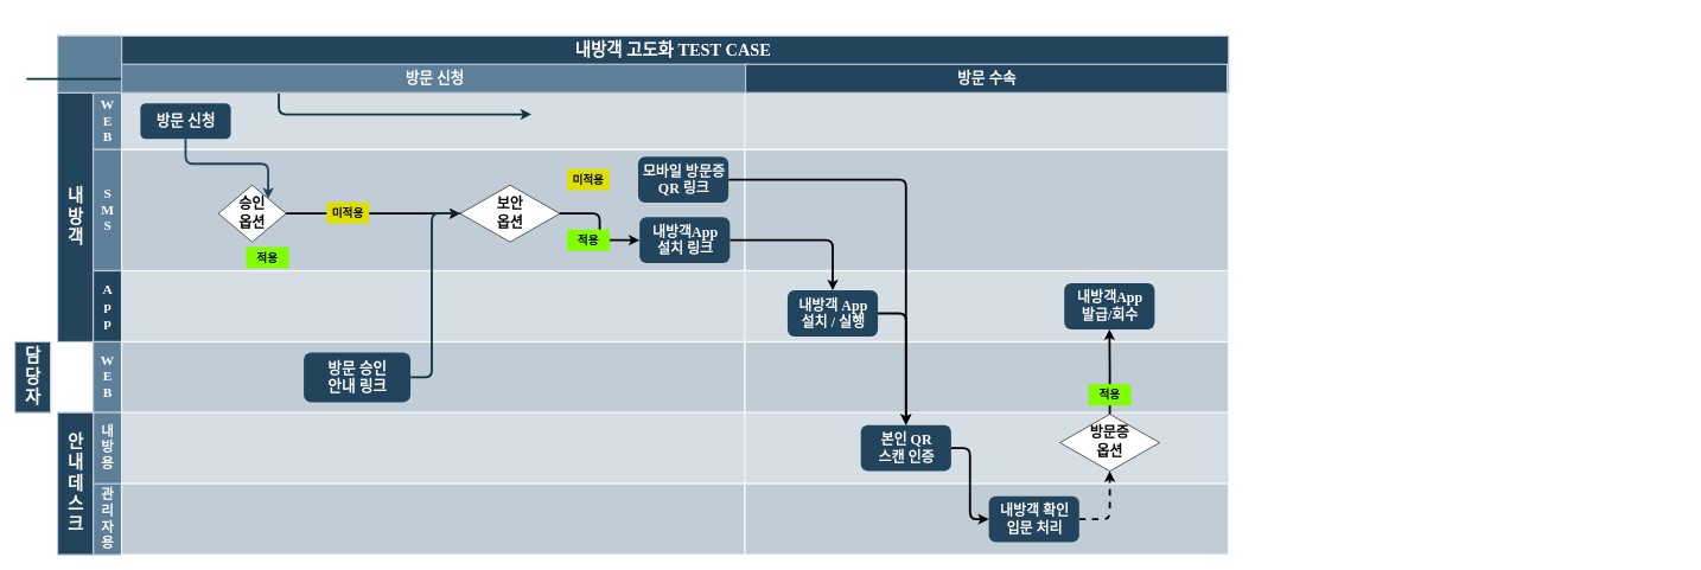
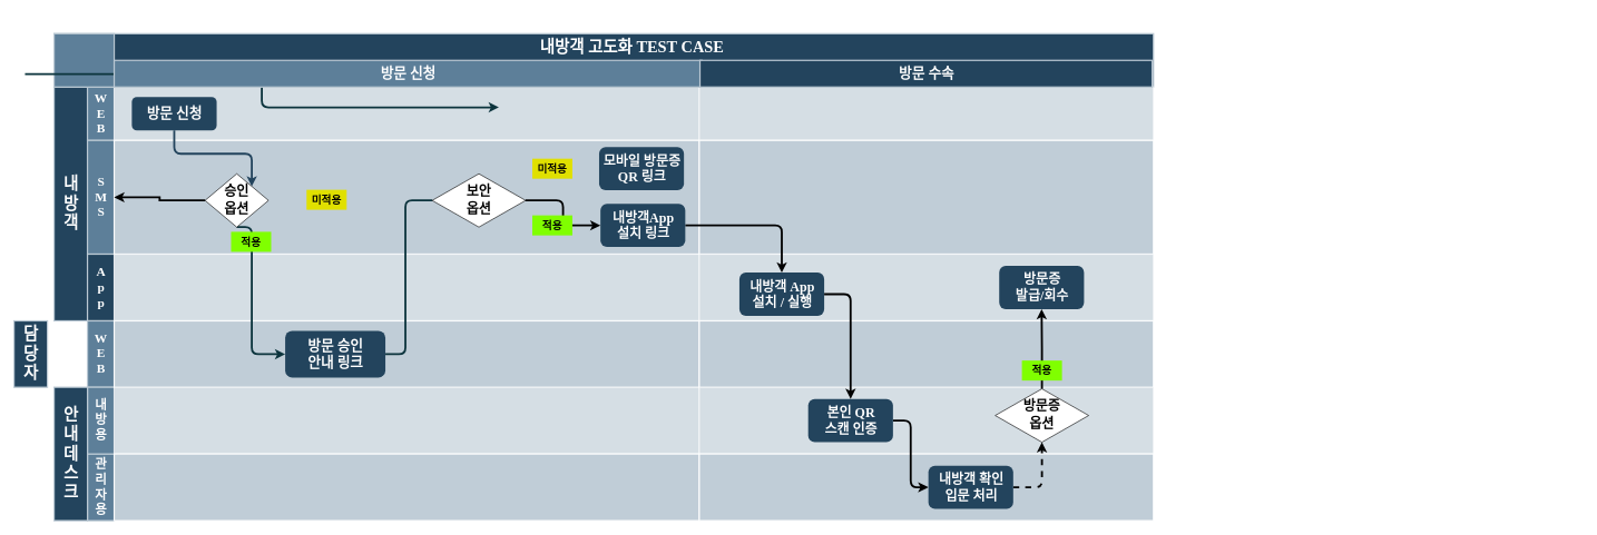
  <mxCell id="0" />
  <mxCell id="1" parent="0" />
  <mxCell id="2" value="&lt;b&gt;내방객 고도화 TEST CASE&lt;/b&gt;" style="strokeColor=#BAC8D3;fillColor=#23445D;fontSize=24;strokeWidth=2;fontFamily=Noto Sans Korean;html=1;fontColor=#FFFFFF;fontStyle=0;spacingBottom=8;spacingRight=0;spacingLeft=83;verticalAlign=top;fontSource=https%3A%2F%2Ffonts.googleapis.com%2Fcss%3Ffamily%3DNoto%2BSans%2BKorean;" parent="1" vertex="1"><mxGeometry x="80" y="50" width="1646" height="80" as="geometry" /></mxCell>
  <mxCell id="3" value="내&lt;div&gt;방&lt;/div&gt;&lt;div&gt;객&lt;/div&gt;" style="strokeColor=#BAC8D3;fillColor=#23445D;fontSize=24;strokeWidth=2;horizontal=1;fontFamily=Noto Sans Korean;html=1;fontColor=#FFFFFF;fontStyle=1;fontSource=https%3A%2F%2Ffonts.googleapis.com%2Fcss%3Ffamily%3DNoto%2BSans%2BKorean;" parent="1" vertex="1"><mxGeometry x="80" y="130" width="50" height="350.5" as="geometry" /></mxCell>
  <mxCell id="4" value="W&lt;div&gt;E&lt;/div&gt;&lt;div&gt;B&lt;/div&gt;" style="strokeColor=#BAC8D3;fillColor=#5d7f99;fontSize=19;strokeWidth=2;horizontal=1;fontFamily=Noto Sans Korean;html=1;labelBackgroundColor=none;fontColor=#FFFFFF;fontStyle=1;fontSource=https%3A%2F%2Ffonts.googleapis.com%2Fcss%3Ffamily%3DNoto%2BSans%2BKorean;" parent="1" vertex="1"><mxGeometry x="130" y="130" width="40" height="80" as="geometry" /></mxCell>
  <mxCell id="5" value="" style="strokeColor=#BAC8D3;fillColor=#5d7f99;fontSize=19;strokeWidth=2;fontFamily=Noto Sans Korean;html=1;labelBackgroundColor=none;fontColor=#FFFFFF;fontSource=https%3A%2F%2Ffonts.googleapis.com%2Fcss%3Ffamily%3DNoto%2BSans%2BKorean;" parent="1" vertex="1"><mxGeometry x="80" y="50" width="90" height="80" as="geometry" /></mxCell>
  <mxCell id="6" value="S&lt;div&gt;M&lt;/div&gt;&lt;div&gt;S&lt;/div&gt;" style="strokeColor=#BAC8D3;fillColor=#5d7f99;fontSize=19;strokeWidth=2;horizontal=1;fontFamily=Noto Sans Korean;html=1;labelBackgroundColor=none;fontColor=#FFFFFF;fontStyle=1;fontSource=https%3A%2F%2Ffonts.googleapis.com%2Fcss%3Ffamily%3DNoto%2BSans%2BKorean;" parent="1" vertex="1"><mxGeometry x="130" y="210" width="40" height="170.5" as="geometry" /></mxCell>
  <mxCell id="7" value="A&lt;div&gt;p&lt;/div&gt;&lt;div&gt;p&lt;/div&gt;" style="strokeColor=#BAC8D3;fillColor=#23445d;fontSize=19;strokeWidth=2;horizontal=1;fontFamily=Noto Sans Korean;html=1;labelBackgroundColor=none;fontColor=#FFFFFF;fontStyle=1;fontSource=https%3A%2F%2Ffonts.googleapis.com%2Fcss%3Ffamily%3DNoto%2BSans%2BKorean;" parent="1" vertex="1"><mxGeometry x="130" y="380.5" width="40" height="100" as="geometry" /></mxCell>
  <mxCell id="8" value="W&lt;div&gt;E&lt;/div&gt;&lt;div&gt;B&lt;/div&gt;" style="strokeColor=#BAC8D3;fillColor=#5d7f99;fontSize=19;strokeWidth=2;horizontal=1;fontFamily=Noto Sans Korean;html=1;labelBackgroundColor=none;fontColor=#FFFFFF;fontStyle=1;fontSource=https%3A%2F%2Ffonts.googleapis.com%2Fcss%3Ffamily%3DNoto%2BSans%2BKorean;" parent="1" vertex="1"><mxGeometry x="130" y="480.5" width="40" height="99.5" as="geometry" /></mxCell>
  <mxCell id="9" value="담&lt;div&gt;당&lt;/div&gt;&lt;div&gt;자&lt;/div&gt;" style="strokeColor=#BAC8D3;fillColor=#23445D;fontSize=24;strokeWidth=2;horizontal=1;fontFamily=Noto Sans Korean;html=1;fontColor=#FFFFFF;fontStyle=1;fontSource=https%3A%2F%2Ffonts.googleapis.com%2Fcss%3Ffamily%3DNoto%2BSans%2BKorean;" parent="1" vertex="1"><mxGeometry x="20" y="480.5" width="50" height="99.5" as="geometry" /></mxCell>
  <mxCell id="10" value="관&lt;div&gt;리&lt;/div&gt;&lt;div&gt;자&lt;/div&gt;&lt;div&gt;용&lt;/div&gt;" style="strokeColor=#BAC8D3;fillColor=#5d7f99;fontSize=19;strokeWidth=2;horizontal=1;fontFamily=Noto Sans Korean;html=1;labelBackgroundColor=none;fontColor=#FFFFFF;fontStyle=1;fontSource=https%3A%2F%2Ffonts.googleapis.com%2Fcss%3Ffamily%3DNoto%2BSans%2BKorean;movable=1;resizable=1;rotatable=1;deletable=1;editable=1;locked=0;connectable=1;" parent="1" vertex="1"><mxGeometry x="130" y="680" width="40" height="100" as="geometry" /></mxCell>
  <mxCell id="11" value="내&lt;div&gt;방&lt;/div&gt;&lt;div&gt;용&lt;/div&gt;" style="strokeColor=#BAC8D3;fillColor=#5d7f99;fontSize=19;strokeWidth=2;horizontal=1;fontFamily=Noto Sans Korean;html=1;labelBackgroundColor=none;fontColor=#FFFFFF;fontStyle=1;fontSource=https%3A%2F%2Ffonts.googleapis.com%2Fcss%3Ffamily%3DNoto%2BSans%2BKorean;movable=1;resizable=1;rotatable=1;deletable=1;editable=1;locked=0;connectable=1;" parent="1" vertex="1"><mxGeometry x="130" y="580" width="40" height="100" as="geometry" /></mxCell>
  <mxCell id="12" value="안&lt;div&gt;내&lt;/div&gt;&lt;div&gt;데&lt;/div&gt;&lt;div&gt;스&lt;/div&gt;&lt;div&gt;크&lt;/div&gt;" style="strokeColor=#BAC8D3;fillColor=#23445D;fontSize=24;strokeWidth=2;horizontal=1;fontFamily=Noto Sans Korean;html=1;fontColor=#FFFFFF;fontStyle=1;fontSource=https%3A%2F%2Ffonts.googleapis.com%2Fcss%3Ffamily%3DNoto%2BSans%2BKorean;movable=1;resizable=1;rotatable=1;deletable=1;editable=1;locked=0;connectable=1;" parent="1" vertex="1"><mxGeometry x="80" y="580" width="50" height="200" as="geometry" /></mxCell>
  <mxCell id="13" value="" style="strokeColor=#FFFFFF;fillColor=#BAC8D3;fontSize=18;strokeWidth=2;fontFamily=Courier New;html=1;opacity=60;fontColor=#FFFFFF;movable=1;resizable=1;rotatable=1;deletable=1;editable=1;locked=0;connectable=1;" parent="1" vertex="1"><mxGeometry x="170" y="130" width="876" height="80" as="geometry" /></mxCell>
  <mxCell id="14" value="" style="strokeColor=#FFFFFF;fillColor=#BAC8D3;fontSize=18;strokeWidth=2;fontFamily=Courier New;html=1;opacity=90;fontColor=#FFFFFF;movable=1;resizable=1;rotatable=1;deletable=1;editable=1;locked=0;connectable=1;" parent="1" vertex="1"><mxGeometry x="170" y="210" width="876" height="170.5" as="geometry" /></mxCell>
  <mxCell id="15" value="" style="strokeColor=#FFFFFF;fillColor=#BAC8D3;fontSize=18;strokeWidth=2;fontFamily=Courier New;html=1;opacity=60;fontColor=#FFFFFF;movable=1;resizable=1;rotatable=1;deletable=1;editable=1;locked=0;connectable=1;" parent="1" vertex="1"><mxGeometry x="170" y="380.5" width="876" height="100" as="geometry" /></mxCell>
  <mxCell id="16" value="" style="strokeColor=#FFFFFF;fillColor=#BAC8D3;fontSize=18;strokeWidth=2;fontFamily=Courier New;html=1;opacity=90;fontColor=#FFFFFF;movable=1;resizable=1;rotatable=1;deletable=1;editable=1;locked=0;connectable=1;" parent="1" vertex="1"><mxGeometry x="170" y="480.5" width="876" height="100" as="geometry" /></mxCell>
  <mxCell id="17" value="" style="strokeColor=#FFFFFF;fillColor=#BAC8D3;fontSize=18;strokeWidth=2;fontFamily=Courier New;html=1;opacity=60;fontColor=#FFFFFF;movable=1;resizable=1;rotatable=1;deletable=1;editable=1;locked=0;connectable=1;align=center;verticalAlign=middle;fontStyle=4;" parent="1" vertex="1"><mxGeometry x="170" y="580" width="876" height="100" as="geometry" /></mxCell>
  <mxCell id="18" value="" style="strokeColor=#FFFFFF;fillColor=#BAC8D3;fontSize=18;strokeWidth=2;fontFamily=Courier New;html=1;opacity=90;fontColor=#FFFFFF;movable=1;resizable=1;rotatable=1;deletable=1;editable=1;locked=0;connectable=1;align=center;verticalAlign=middle;fontStyle=4;" parent="1" vertex="1"><mxGeometry x="170" y="680" width="876" height="100" as="geometry" /></mxCell>
  <mxCell id="19" value="" style="strokeColor=#FFFFFF;fillColor=#BAC8D3;fontSize=18;strokeWidth=2;fontFamily=Courier New;html=1;opacity=60;fontColor=#FFFFFF;movable=1;resizable=1;rotatable=1;deletable=1;editable=1;locked=0;connectable=1;" parent="1" vertex="1"><mxGeometry x="1046" y="130" width="680" height="80" as="geometry" /></mxCell>
  <mxCell id="20" value="" style="strokeColor=#FFFFFF;fillColor=#BAC8D3;fontSize=18;strokeWidth=2;fontFamily=Courier New;html=1;opacity=90;fontColor=#FFFFFF;movable=1;resizable=1;rotatable=1;deletable=1;editable=1;locked=0;connectable=1;" parent="1" vertex="1"><mxGeometry x="1046" y="210" width="680" height="170.5" as="geometry" /></mxCell>
  <mxCell id="21" value="" style="strokeColor=#FFFFFF;fillColor=#BAC8D3;fontSize=18;strokeWidth=2;fontFamily=Courier New;html=1;opacity=60;fontColor=#FFFFFF;movable=1;resizable=1;rotatable=1;deletable=1;editable=1;locked=0;connectable=1;" parent="1" vertex="1"><mxGeometry x="1046" y="380.5" width="680" height="100" as="geometry" /></mxCell>
  <mxCell id="22" value="" style="strokeColor=#FFFFFF;fillColor=#BAC8D3;fontSize=18;strokeWidth=2;fontFamily=Courier New;html=1;opacity=90;fontColor=#FFFFFF;movable=1;resizable=1;rotatable=1;deletable=1;editable=1;locked=0;connectable=1;" parent="1" vertex="1"><mxGeometry x="1046" y="480.5" width="680" height="100" as="geometry" /></mxCell>
  <mxCell id="23" value="" style="strokeColor=#FFFFFF;fillColor=#BAC8D3;fontSize=18;strokeWidth=2;fontFamily=Courier New;html=1;opacity=60;fontColor=#FFFFFF;movable=1;resizable=1;rotatable=1;deletable=1;editable=1;locked=0;connectable=1;align=center;verticalAlign=middle;fontStyle=4;" parent="1" vertex="1"><mxGeometry x="1046" y="580" width="680" height="100" as="geometry" /></mxCell>
  <mxCell id="24" value="" style="strokeColor=#FFFFFF;fillColor=#BAC8D3;fontSize=18;strokeWidth=2;fontFamily=Courier New;html=1;opacity=90;fontStyle=4;fontColor=#FFFFFF;movable=1;resizable=1;rotatable=1;deletable=1;editable=1;locked=0;connectable=1;align=center;verticalAlign=middle;" parent="1" vertex="1"><mxGeometry x="1046" y="680" width="680" height="100" as="geometry" /></mxCell>
  <mxCell id="25" value="" style="edgeStyle=orthogonalEdgeStyle;rounded=1;orthogonalLoop=1;jettySize=auto;html=1;strokeWidth=3;strokeColor=light-dark(#23445d, #ededed);fontFamily=Noto Sans Korean;fontSource=https%3A%2F%2Ffonts.googleapis.com%2Fcss%3Ffamily%3DNoto%2BSans%2BKorean;curved=0;" edge="1" parent="1" source="26" target="34"><mxGeometry relative="1" as="geometry"><Array as="points"><mxPoint x="260" y="230" /><mxPoint x="376" y="230" /></Array></mxGeometry></mxCell>
  <mxCell id="26" value="방문 신청" style="rounded=1;fillColor=#23445D;strokeColor=none;strokeWidth=2;fontFamily=Noto Sans Korean;html=1;gradientColor=none;fontColor=#FFFFFF;verticalAlign=middle;fontSize=21;fontStyle=1;fontSource=https%3A%2F%2Ffonts.googleapis.com%2Fcss%3Ffamily%3DNoto%2BSans%2BKorean;" parent="1" vertex="1"><mxGeometry x="196.395" y="145" width="127" height="50" as="geometry" /></mxCell>
+ <mxCell id="27" value="" style="edgeStyle=elbowEdgeStyle;elbow=horizontal;strokeWidth=3;strokeColor=#0C343D;fontFamily=Noto Sans Korean;html=1;fontColor=#FFFFFF;entryX=0;entryY=0.5;entryDx=0;entryDy=0;exitX=0.5;exitY=1;exitDx=0;exitDy=0;fontSource=https%3A%2F%2Ffonts.googleapis.com%2Fcss%3Ffamily%3DNoto%2BSans%2BKorean;" parent="1" source="34" target="32" edge="1"><mxGeometry x="6.449" y="830.5" width="131.973" height="100" as="geometry"><mxPoint x="-67.551" y="180.5" as="sourcePoint" /><mxPoint x="386" y="630" as="targetPoint" /><Array as="points"><mxPoint x="376" y="500" /></Array></mxGeometry></mxCell>
  <mxCell id="28" value="" style="edgeStyle=elbowEdgeStyle;elbow=horizontal;strokeWidth=3;strokeColor=#0C343D;fontFamily=Courier New;html=1;fontColor=#FFFFFF;" parent="1" edge="1"><mxGeometry x="6.449" y="830.5" width="131.973" height="100" as="geometry"><mxPoint x="36.449" y="110.5" as="sourcePoint" /><mxPoint x="745.905" y="160.5" as="targetPoint" /></mxGeometry></mxCell>
  <mxCell id="29" value="" style="group;fontStyle=1;fontFamily=Noto Sans Korean;fontColor=#FFFFFF;fontSource=https%3A%2F%2Ffonts.googleapis.com%2Fcss%3Ffamily%3DNoto%2BSans%2BKorean;" parent="1" vertex="1" connectable="0"><mxGeometry x="274" y="20" width="2093.67" height="40" as="geometry" /></mxCell>
  <mxCell id="30" value="&lt;b&gt;&lt;font style=&quot;font-size: 21px;&quot;&gt;방문 신청&lt;/font&gt;&lt;/b&gt;" style="strokeColor=#BAC8D3;fillColor=#5d7f99;fontSize=19;strokeWidth=2;fontFamily=Noto Sans Korean;html=1;labelBackgroundColor=none;fontColor=#FFFFFF;fontSource=https%3A%2F%2Ffonts.googleapis.com%2Fcss%3Ffamily%3DNoto%2BSans%2BKorean;" parent="29" vertex="1"><mxGeometry x="-104" y="70" width="880" height="40" as="geometry" /></mxCell>
  <mxCell id="31" value="&lt;b&gt;&lt;font style=&quot;font-size: 21px;&quot;&gt;방문 수속&lt;/font&gt;&lt;/b&gt;" style="strokeColor=#BAC8D3;fillColor=#23445d;fontSize=19;strokeWidth=2;fontFamily=Noto Sans Korean;html=1;labelBackgroundColor=none;fontColor=#FFFFFF;fontSource=https%3A%2F%2Ffonts.googleapis.com%2Fcss%3Ffamily%3DNoto%2BSans%2BKorean;" parent="29" vertex="1"><mxGeometry x="773" y="70" width="677" height="40" as="geometry" /></mxCell>
  <mxCell id="32" value="방문 승인&lt;div&gt;안내 링크&lt;/div&gt;" style="rounded=1;fillColor=#23445D;strokeColor=none;strokeWidth=2;fontFamily=Noto Sans Korean;html=1;gradientColor=none;fontColor=#FFFFFF;verticalAlign=middle;fontSize=21;fontStyle=1;fontSource=https%3A%2F%2Ffonts.googleapis.com%2Fcss%3Ffamily%3DNoto%2BSans%2BKorean;" vertex="1" parent="1"><mxGeometry x="426" y="495.5" width="150" height="70" as="geometry" /></mxCell>
- <mxCell id="33" style="edgeStyle=orthogonalEdgeStyle;rounded=0;orthogonalLoop=1;jettySize=auto;html=1;strokeWidth=3;" edge="1" parent="1" source="34" target="40"><mxGeometry relative="1" as="geometry" /></mxCell>
+ <mxCell id="33" style="edgeStyle=orthogonalEdgeStyle;rounded=0;orthogonalLoop=1;jettySize=auto;html=1;strokeWidth=3;" edge="1" parent="1" source="34" target="6"><mxGeometry relative="1" as="geometry" /></mxCell>
  <mxCell id="34" value="&lt;font face=&quot;Courier New&quot;&gt;&lt;span style=&quot;text-wrap-mode: nowrap;&quot;&gt;&lt;b&gt;승인&lt;/b&gt;&lt;/span&gt;&lt;/font&gt;&lt;div&gt;&lt;font face=&quot;Courier New&quot;&gt;&lt;span style=&quot;text-wrap-mode: nowrap;&quot;&gt;&lt;b&gt;옵션&lt;/b&gt;&lt;/span&gt;&lt;/font&gt;&lt;/div&gt;" style="rhombus;whiteSpace=wrap;html=1;fillColor=light-dark(#FFFFFF,#EDEDED);strokeColor=default;fontFamily=Noto Sans Korean;fontSource=https%3A%2F%2Ffonts.googleapis.com%2Fcss%3Ffamily%3DNoto%2BSans%2BKorean;fontSize=20;fontColor=#000000;" vertex="1" parent="1"><mxGeometry x="306" y="260" width="95" height="80" as="geometry" /></mxCell>
  <mxCell id="35" style="edgeStyle=orthogonalEdgeStyle;rounded=1;orthogonalLoop=1;jettySize=auto;html=1;curved=0;strokeWidth=3;" edge="1" parent="1" source="36" target="46"><mxGeometry relative="1" as="geometry" /></mxCell>
  <mxCell id="36" value="내방객App&lt;div&gt;설치 링크&lt;/div&gt;" style="rounded=1;fillColor=#23445D;strokeColor=none;strokeWidth=2;fontFamily=Noto Sans Korean;html=1;gradientColor=none;fontColor=#FFFFFF;verticalAlign=middle;fontSize=20;fontStyle=1;fontSource=https%3A%2F%2Ffonts.googleapis.com%2Fcss%3Ffamily%3DNoto%2BSans%2BKorean;" vertex="1" parent="1"><mxGeometry x="898" y="305" width="127" height="64.75" as="geometry" /></mxCell>
- <mxCell id="37" style="edgeStyle=orthogonalEdgeStyle;rounded=1;orthogonalLoop=1;jettySize=auto;html=1;entryX=0.5;entryY=0;entryDx=0;entryDy=0;strokeWidth=3;curved=0;" edge="1" parent="1" source="38" target="48"><mxGeometry relative="1" as="geometry" /></mxCell>
  <mxCell id="38" value="모바일 방문증&lt;div&gt;QR 링크&lt;/div&gt;" style="rounded=1;fillColor=#23445D;strokeColor=none;strokeWidth=2;fontFamily=Noto Sans Korean;html=1;gradientColor=none;fontColor=#FFFFFF;verticalAlign=middle;fontSize=20;fontStyle=1;fontSource=https%3A%2F%2Ffonts.googleapis.com%2Fcss%3Ffamily%3DNoto%2BSans%2BKorean;" vertex="1" parent="1"><mxGeometry x="896" y="220" width="127" height="64.75" as="geometry" /></mxCell>
  <mxCell id="39" style="edgeStyle=orthogonalEdgeStyle;rounded=1;orthogonalLoop=1;jettySize=auto;html=1;entryX=0;entryY=0.5;entryDx=0;entryDy=0;strokeWidth=3;curved=0;" edge="1" parent="1" source="40" target="36"><mxGeometry relative="1" as="geometry" /></mxCell>
  <mxCell id="40" value="&lt;font face=&quot;Courier New&quot;&gt;&lt;span style=&quot;text-wrap-mode: nowrap;&quot;&gt;&lt;b&gt;보안&lt;/b&gt;&lt;/span&gt;&lt;/font&gt;&lt;div&gt;&lt;font face=&quot;Courier New&quot;&gt;&lt;span style=&quot;text-wrap-mode: nowrap;&quot;&gt;&lt;b&gt;옵션&lt;/b&gt;&lt;/span&gt;&lt;/font&gt;&lt;/div&gt;" style="rhombus;whiteSpace=wrap;html=1;fillColor=light-dark(#FFFFFF,#EDEDED);strokeColor=default;fontFamily=Noto Sans Korean;fontSource=https%3A%2F%2Ffonts.googleapis.com%2Fcss%3Ffamily%3DNoto%2BSans%2BKorean;fontSize=20;fontColor=#000000;" vertex="1" parent="1"><mxGeometry x="646" y="260" width="140" height="80" as="geometry" /></mxCell>
  <mxCell id="41" value="" style="edgeStyle=elbowEdgeStyle;elbow=horizontal;strokeWidth=3;strokeColor=#0C343D;fontFamily=Noto Sans Korean;html=1;fontColor=#FFFFFF;entryX=0;entryY=0.5;entryDx=0;entryDy=0;exitX=1;exitY=0.5;exitDx=0;exitDy=0;fontSource=https%3A%2F%2Ffonts.googleapis.com%2Fcss%3Ffamily%3DNoto%2BSans%2BKorean;endArrow=none;" edge="1" parent="1" source="32" target="40"><mxGeometry x="6.449" y="830.5" width="131.973" height="100" as="geometry"><mxPoint x="656" y="420" as="sourcePoint" /><mxPoint x="698" y="696" as="targetPoint" /><Array as="points"><mxPoint x="606" y="410" /></Array></mxGeometry></mxCell>
  <mxCell id="42" value="&lt;font face=&quot;Noto Sans Korean&quot;&gt;적용&lt;/font&gt;" style="text;html=1;align=center;verticalAlign=middle;whiteSpace=wrap;rounded=0;fillColor=light-dark(#80FF00,#575700);fontStyle=1;fontSize=16;" vertex="1" parent="1"><mxGeometry x="345" y="347" width="60" height="30" as="geometry" /></mxCell>
  <mxCell id="43" value="&lt;font face=&quot;Noto Sans Korean&quot;&gt;미적용&lt;/font&gt;" style="text;html=1;align=center;verticalAlign=middle;whiteSpace=wrap;rounded=0;fillColor=light-dark(#e0e000, #575700);fontStyle=1;fontSize=16;" vertex="1" parent="1"><mxGeometry x="458" y="284" width="60" height="30" as="geometry" /></mxCell>
  <mxCell id="44" value="&lt;font face=&quot;Noto Sans Korean&quot;&gt;적용&lt;/font&gt;" style="text;html=1;align=center;verticalAlign=middle;whiteSpace=wrap;rounded=0;fillColor=light-dark(#80FF00,#575700);fontStyle=1;fontSize=16;" vertex="1" parent="1"><mxGeometry x="796" y="322.37" width="60" height="30" as="geometry" /></mxCell>
  <mxCell id="45" value="&lt;font face=&quot;Noto Sans Korean&quot;&gt;미적용&lt;/font&gt;" style="text;html=1;align=center;verticalAlign=middle;whiteSpace=wrap;rounded=0;fillColor=light-dark(#e0e000, #575700);fontStyle=1;fontSize=16;" vertex="1" parent="1"><mxGeometry x="796" y="237.37" width="60" height="30" as="geometry" /></mxCell>
  <mxCell id="46" value="내방객 App&lt;div&gt;설치 / 실행&lt;/div&gt;" style="rounded=1;fillColor=#23445D;strokeColor=none;strokeWidth=2;fontFamily=Noto Sans Korean;html=1;gradientColor=none;fontColor=#FFFFFF;verticalAlign=middle;fontSize=20;fontStyle=1;fontSource=https%3A%2F%2Ffonts.googleapis.com%2Fcss%3Ffamily%3DNoto%2BSans%2BKorean;" vertex="1" parent="1"><mxGeometry x="1106" y="408.13" width="127" height="64.75" as="geometry" /></mxCell>
  <mxCell id="47" style="edgeStyle=orthogonalEdgeStyle;rounded=1;orthogonalLoop=1;jettySize=auto;html=1;entryX=0;entryY=0.5;entryDx=0;entryDy=0;curved=0;strokeWidth=3;" edge="1" parent="1" source="48" target="51"><mxGeometry relative="1" as="geometry" /></mxCell>
  <mxCell id="48" value="본인 QR&lt;div&gt;스캔 인증&lt;/div&gt;" style="rounded=1;fillColor=#23445D;strokeColor=none;strokeWidth=2;fontFamily=Noto Sans Korean;html=1;gradientColor=none;fontColor=#FFFFFF;verticalAlign=middle;fontSize=20;fontStyle=1;fontSource=https%3A%2F%2Ffonts.googleapis.com%2Fcss%3Ffamily%3DNoto%2BSans%2BKorean;" vertex="1" parent="1"><mxGeometry x="1209" y="597.63" width="127" height="64.75" as="geometry" /></mxCell>
  <mxCell id="49" style="edgeStyle=orthogonalEdgeStyle;rounded=1;orthogonalLoop=1;jettySize=auto;html=1;entryX=0.5;entryY=0;entryDx=0;entryDy=0;curved=0;strokeWidth=3;exitX=1;exitY=0.5;exitDx=0;exitDy=0;" edge="1" parent="1" source="46" target="48"><mxGeometry relative="1" as="geometry"><mxPoint x="1146" y="430.505" as="sourcePoint" /></mxGeometry></mxCell>
  <mxCell id="50" style="edgeStyle=orthogonalEdgeStyle;rounded=1;orthogonalLoop=1;jettySize=auto;html=1;entryX=0.5;entryY=1;entryDx=0;entryDy=0;curved=0;strokeWidth=3;exitX=1;exitY=0.5;exitDx=0;exitDy=0;dashed=1;" edge="1" parent="1" source="51" target="53"><mxGeometry relative="1" as="geometry" /></mxCell>
  <mxCell id="51" value="내방객 확인&lt;div&gt;입문 처리&lt;/div&gt;" style="rounded=1;fillColor=#23445D;strokeColor=none;strokeWidth=2;fontFamily=Noto Sans Korean;html=1;gradientColor=none;fontColor=#FFFFFF;verticalAlign=middle;fontSize=20;fontStyle=1;fontSource=https%3A%2F%2Ffonts.googleapis.com%2Fcss%3Ffamily%3DNoto%2BSans%2BKorean;" vertex="1" parent="1"><mxGeometry x="1389" y="697.62" width="127" height="64.75" as="geometry" /></mxCell>
- <mxCell id="52" value="내방객App&lt;div&gt;발급/회수&lt;/div&gt;" style="rounded=1;fillColor=#23445D;strokeColor=none;strokeWidth=2;fontFamily=Noto Sans Korean;html=1;gradientColor=none;fontColor=#FFFFFF;verticalAlign=middle;fontSize=20;fontStyle=1;fontSource=https%3A%2F%2Ffonts.googleapis.com%2Fcss%3Ffamily%3DNoto%2BSans%2BKorean;" vertex="1" parent="1"><mxGeometry x="1495" y="398.12" width="127" height="64.75" as="geometry" /></mxCell>
+ <mxCell id="52" value="방문증&lt;div&gt;발급/회수&lt;/div&gt;" style="rounded=1;fillColor=#23445D;strokeColor=none;strokeWidth=2;fontFamily=Noto Sans Korean;html=1;gradientColor=none;fontColor=#FFFFFF;verticalAlign=middle;fontSize=20;fontStyle=1;fontSource=https%3A%2F%2Ffonts.googleapis.com%2Fcss%3Ffamily%3DNoto%2BSans%2BKorean;" vertex="1" parent="1"><mxGeometry x="1495" y="398.12" width="127" height="64.75" as="geometry" /></mxCell>
  <mxCell id="53" value="&lt;font face=&quot;Courier New&quot;&gt;&lt;span style=&quot;text-wrap-mode: nowrap;&quot;&gt;&lt;b&gt;방문증&lt;/b&gt;&lt;/span&gt;&lt;/font&gt;&lt;div&gt;&lt;font face=&quot;Courier New&quot;&gt;&lt;span style=&quot;text-wrap-mode: nowrap;&quot;&gt;&lt;b&gt;옵션&lt;/b&gt;&lt;/span&gt;&lt;/font&gt;&lt;/div&gt;" style="rhombus;whiteSpace=wrap;html=1;fillColor=light-dark(#FFFFFF,#EDEDED);strokeColor=default;fontFamily=Noto Sans Korean;fontSource=https%3A%2F%2Ffonts.googleapis.com%2Fcss%3Ffamily%3DNoto%2BSans%2BKorean;fontSize=20;fontColor=#000000;" vertex="1" parent="1"><mxGeometry x="1489" y="582.38" width="140" height="80" as="geometry" /></mxCell>
  <mxCell id="54" style="edgeStyle=orthogonalEdgeStyle;rounded=0;orthogonalLoop=1;jettySize=auto;html=1;entryX=0.5;entryY=1;entryDx=0;entryDy=0;strokeWidth=3;" edge="1" parent="1" source="53" target="52"><mxGeometry relative="1" as="geometry" /></mxCell>
  <mxCell id="55" value="&lt;font face=&quot;Noto Sans Korean&quot;&gt;적용&lt;/font&gt;" style="text;html=1;align=center;verticalAlign=middle;whiteSpace=wrap;rounded=0;fillColor=light-dark(#80FF00,#575700);fontStyle=1;fontSize=16;" vertex="1" parent="1"><mxGeometry x="1529" y="540" width="60" height="30" as="geometry" /></mxCell>
